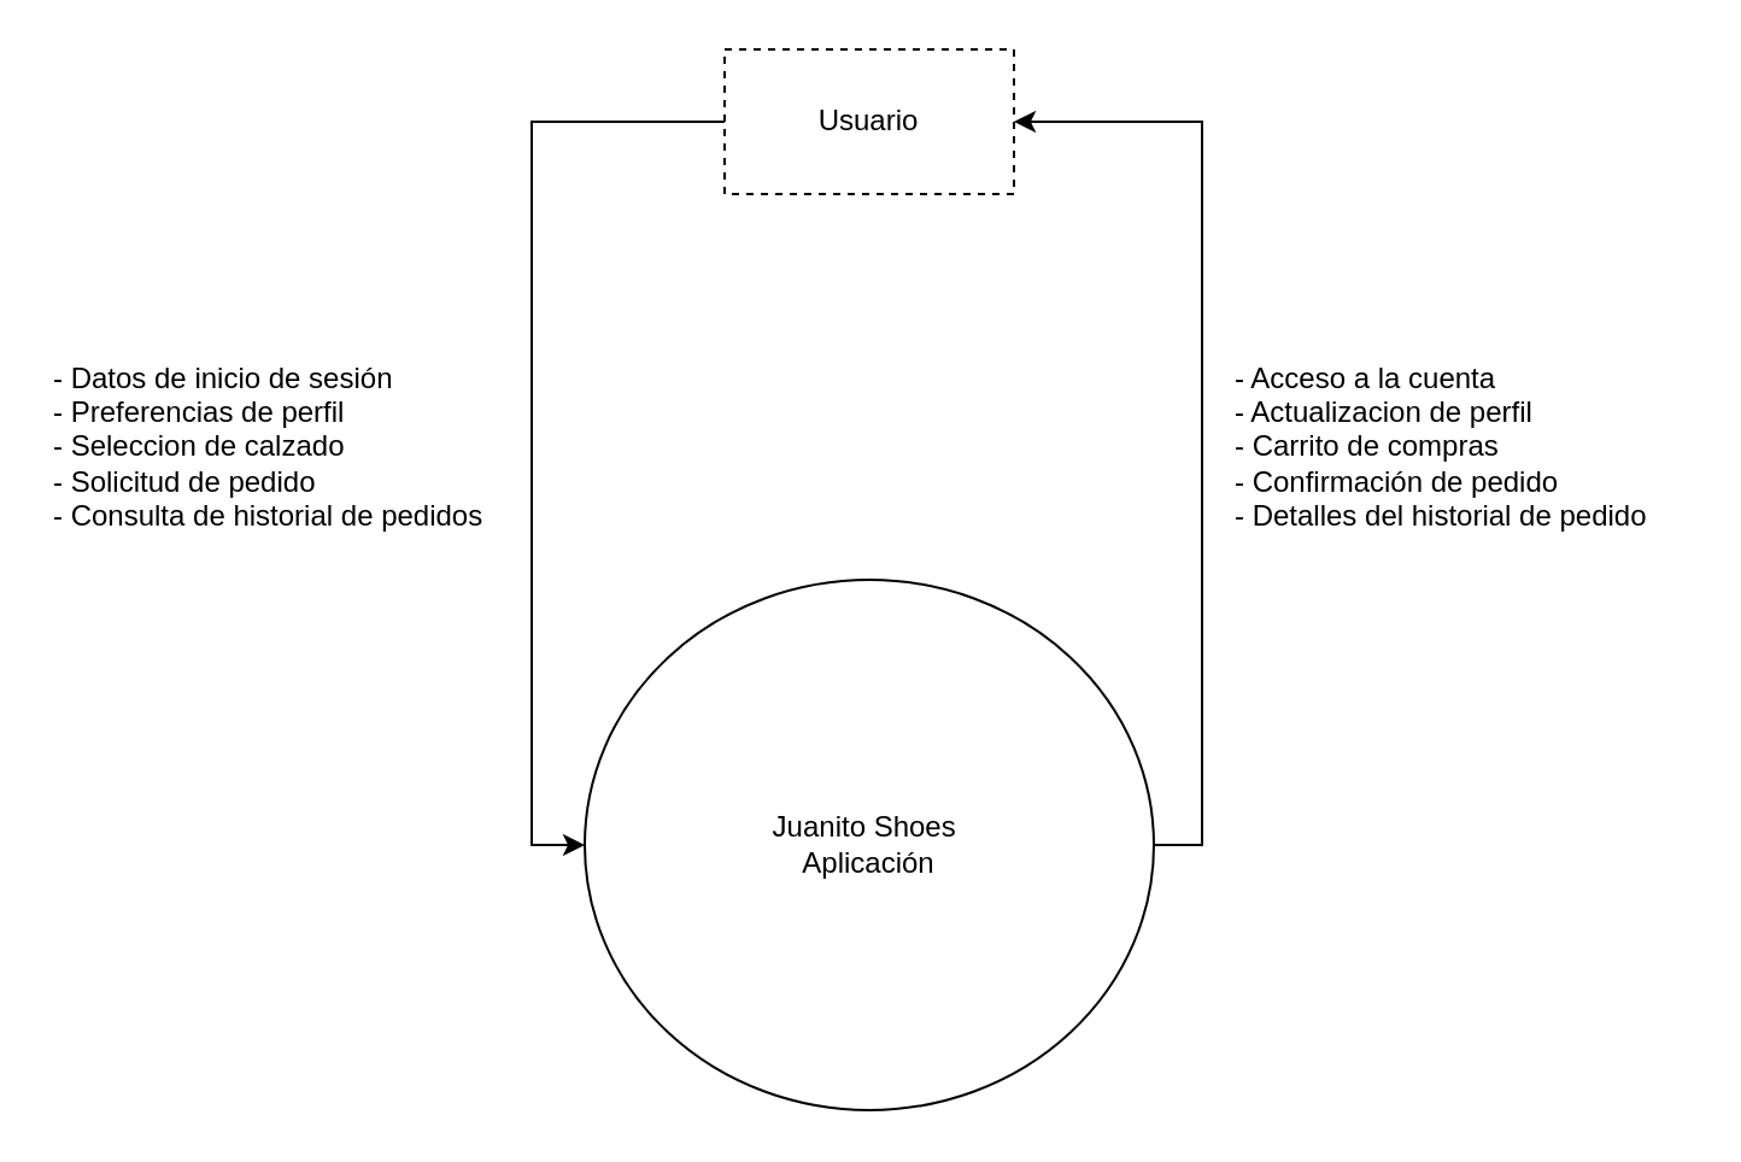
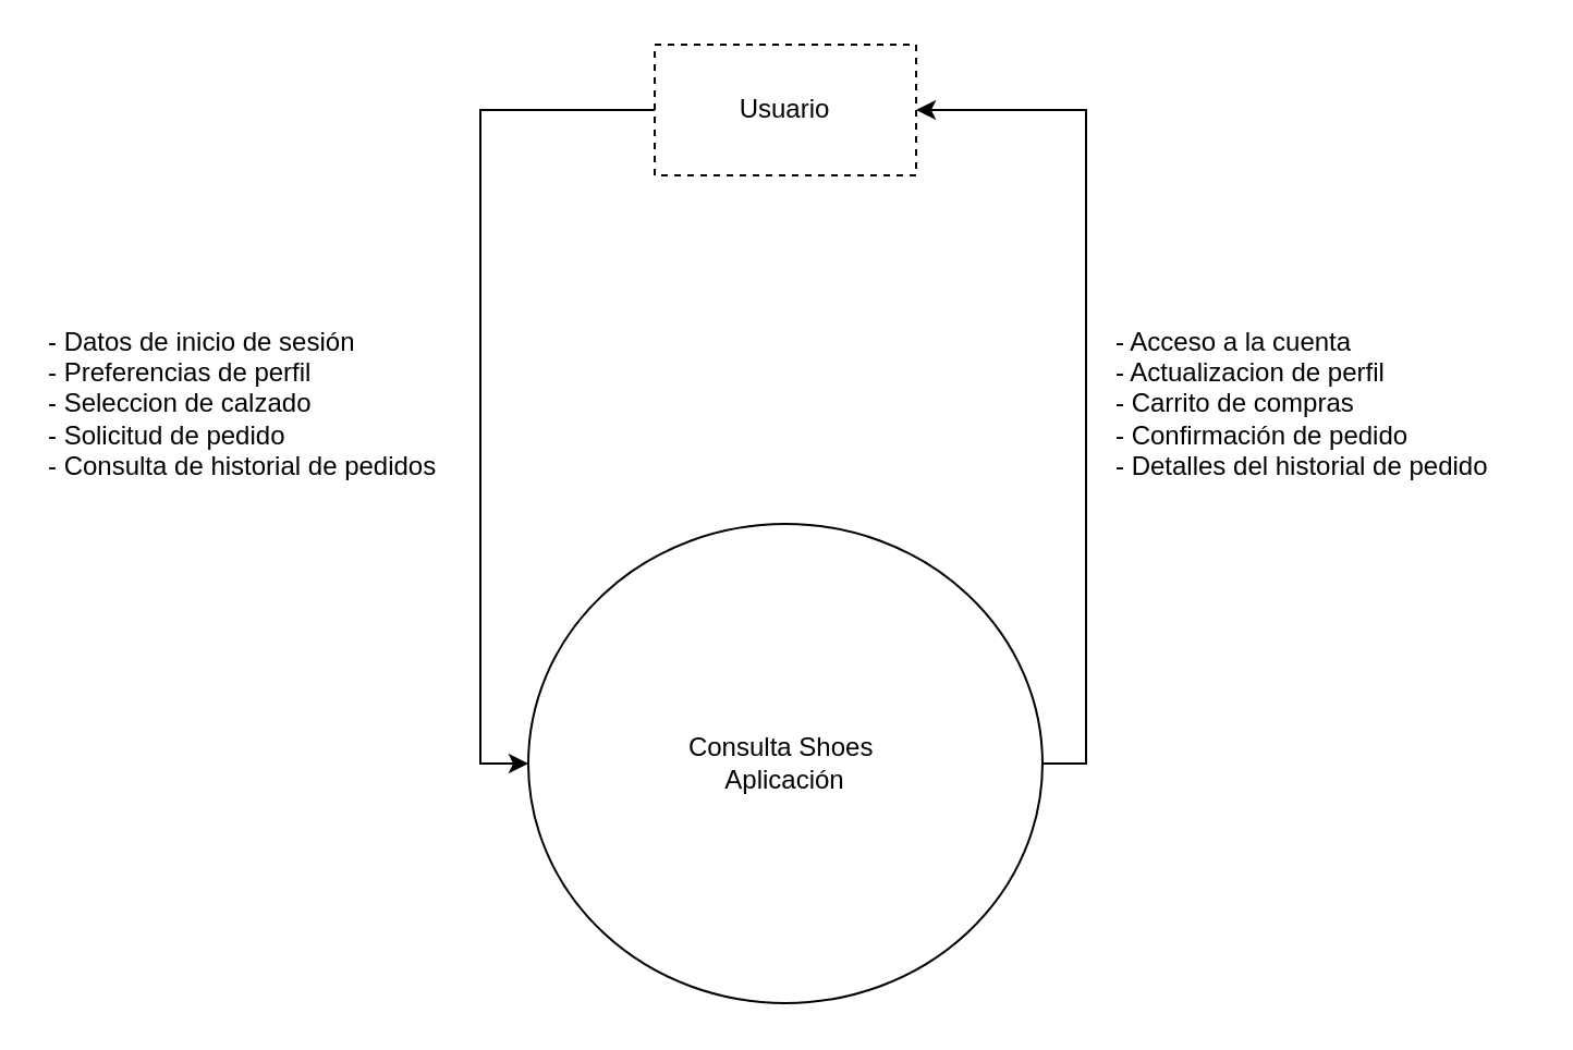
  <mxCell id="0" />
  <mxCell id="1" parent="0" />
  <mxCell id="2" style="edgeStyle=orthogonalEdgeStyle;rounded=0;orthogonalLoop=1;jettySize=auto;html=1;entryX=1;entryY=0.5;entryDx=0;entryDy=0;exitX=1;exitY=0.5;exitDx=0;exitDy=0;" edge="1" parent="1" source="3" target="5"><mxGeometry relative="1" as="geometry" /></mxCell>
- <mxCell id="3" value="Juanito Shoes&amp;nbsp;&lt;div&gt;Aplicación&lt;/div&gt;" style="ellipse;whiteSpace=wrap;html=1;" parent="1" vertex="1"><mxGeometry x="242" y="240" width="236" height="220" as="geometry" /></mxCell>
+ <mxCell id="3" value="Consulta Shoes&amp;nbsp;&lt;div&gt;Aplicación&lt;/div&gt;" style="ellipse;whiteSpace=wrap;html=1;" parent="1" vertex="1"><mxGeometry x="242" y="240" width="236" height="220" as="geometry" /></mxCell>
  <mxCell id="4" style="edgeStyle=orthogonalEdgeStyle;rounded=0;orthogonalLoop=1;jettySize=auto;html=1;entryX=0;entryY=0.5;entryDx=0;entryDy=0;exitX=0;exitY=0.5;exitDx=0;exitDy=0;" edge="1" parent="1" source="5" target="3"><mxGeometry relative="1" as="geometry"><Array as="points"><mxPoint x="220" y="50" /><mxPoint x="220" y="350" /></Array></mxGeometry></mxCell>
  <mxCell id="5" value="Usuario" style="rounded=0;whiteSpace=wrap;html=1;dashed=1;" parent="1" vertex="1"><mxGeometry x="300" y="20" width="120" height="60" as="geometry" /></mxCell>
  <mxCell id="6" value="- Datos de inicio de sesión&lt;div&gt;- Preferencias de perfil&lt;/div&gt;&lt;div&gt;- Seleccion de calzado&lt;/div&gt;&lt;div&gt;- Solicitud de pedido&lt;/div&gt;&lt;div&gt;- Consulta de historial de pedidos&lt;/div&gt;" style="text;html=1;align=left;verticalAlign=middle;resizable=0;points=[];autosize=1;strokeColor=none;fillColor=none;" vertex="1" parent="1"><mxGeometry x="20" y="140" width="200" height="90" as="geometry" /></mxCell>
  <mxCell id="7" value="- Acceso a la cuenta&lt;div&gt;- Actualizacion de perfil&lt;/div&gt;&lt;div&gt;- Carrito de compras&lt;/div&gt;&lt;div&gt;- Confirmación de pedido&lt;br&gt;&lt;/div&gt;&lt;div&gt;- Detalles del historial de pedido&lt;/div&gt;" style="text;html=1;align=left;verticalAlign=middle;resizable=0;points=[];autosize=1;strokeColor=none;fillColor=none;" vertex="1" parent="1"><mxGeometry x="510" y="140" width="190" height="90" as="geometry" /></mxCell>
